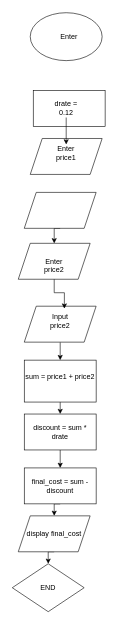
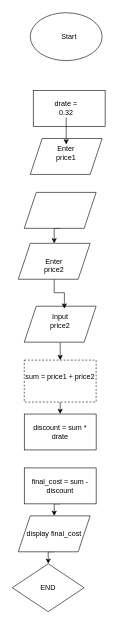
  <mxCell id="0" />
  <mxCell id="1" parent="0" />
  <mxCell id="2" value="" style="ellipse;whiteSpace=wrap;html=1;" vertex="1" parent="1"><mxGeometry x="50" y="20" width="120" height="80" as="geometry" /></mxCell>
  <mxCell id="3" value="" style="rounded=0;whiteSpace=wrap;html=1;" vertex="1" parent="1"><mxGeometry x="55" y="150" width="120" height="60" as="geometry" /></mxCell>
  <mxCell id="4" value="" style="shape=parallelogram;perimeter=parallelogramPerimeter;whiteSpace=wrap;html=1;fixedSize=1;" vertex="1" parent="1"><mxGeometry x="50" y="230" width="120" height="60" as="geometry" /></mxCell>
  <mxCell id="5" style="edgeStyle=orthogonalEdgeStyle;rounded=0;orthogonalLoop=1;jettySize=auto;html=1;exitX=0.5;exitY=1;exitDx=0;exitDy=0;entryX=0.5;entryY=0;entryDx=0;entryDy=0;" edge="1" parent="1" source="6" target="11"><mxGeometry relative="1" as="geometry" /></mxCell>
  <mxCell id="6" value="" style="shape=parallelogram;perimeter=parallelogramPerimeter;whiteSpace=wrap;html=1;fixedSize=1;" vertex="1" parent="1"><mxGeometry x="40" y="320" width="120" height="60" as="geometry" /></mxCell>
- <mxCell id="7" value="Enter" style="text;html=1;align=center;verticalAlign=middle;whiteSpace=wrap;rounded=0;" vertex="1" parent="1"><mxGeometry x="85" y="45" width="60" height="30" as="geometry" /></mxCell>
+ <mxCell id="7" value="Start" style="text;html=1;align=center;verticalAlign=middle;whiteSpace=wrap;rounded=0;" vertex="1" parent="1"><mxGeometry x="85" y="45" width="60" height="30" as="geometry" /></mxCell>
  <mxCell id="8" value="" style="edgeStyle=orthogonalEdgeStyle;rounded=0;orthogonalLoop=1;jettySize=auto;html=1;" edge="1" parent="1" source="9" target="10"><mxGeometry relative="1" as="geometry" /></mxCell>
- <mxCell id="9" value="drate = 0.12" style="text;html=1;align=center;verticalAlign=middle;whiteSpace=wrap;rounded=0;" vertex="1" parent="1"><mxGeometry x="80" y="165" width="60" height="30" as="geometry" /></mxCell>
+ <mxCell id="9" value="drate = 0.32" style="text;html=1;align=center;verticalAlign=middle;whiteSpace=wrap;rounded=0;" vertex="1" parent="1"><mxGeometry x="80" y="165" width="60" height="30" as="geometry" /></mxCell>
  <mxCell id="10" value="Enter price1" style="text;html=1;align=center;verticalAlign=middle;whiteSpace=wrap;rounded=0;" vertex="1" parent="1"><mxGeometry x="80" y="240" width="60" height="30" as="geometry" /></mxCell>
  <mxCell id="11" value="" style="shape=parallelogram;perimeter=parallelogramPerimeter;whiteSpace=wrap;html=1;fixedSize=1;" vertex="1" parent="1"><mxGeometry x="30" y="405" width="120" height="60" as="geometry" /></mxCell>
  <mxCell id="12" value="&lt;div&gt;Enter price2&lt;/div&gt;&lt;div&gt;&lt;br&gt;&lt;/div&gt;" style="text;html=1;align=center;verticalAlign=middle;whiteSpace=wrap;rounded=0;" vertex="1" parent="1"><mxGeometry x="60" y="435" width="60" height="30" as="geometry" /></mxCell>
  <mxCell id="13" style="edgeStyle=orthogonalEdgeStyle;rounded=0;orthogonalLoop=1;jettySize=auto;html=1;exitX=0.5;exitY=1;exitDx=0;exitDy=0;entryX=0.5;entryY=0;entryDx=0;entryDy=0;" edge="1" parent="1" source="14" target="18"><mxGeometry relative="1" as="geometry" /></mxCell>
  <mxCell id="14" value="" style="shape=parallelogram;perimeter=parallelogramPerimeter;whiteSpace=wrap;html=1;fixedSize=1;" vertex="1" parent="1"><mxGeometry x="40" y="510" width="120" height="60" as="geometry" /></mxCell>
  <mxCell id="15" value="Input price2" style="text;html=1;align=center;verticalAlign=middle;whiteSpace=wrap;rounded=0;" vertex="1" parent="1"><mxGeometry x="70" y="520" width="60" height="30" as="geometry" /></mxCell>
  <mxCell id="16" style="edgeStyle=orthogonalEdgeStyle;rounded=0;orthogonalLoop=1;jettySize=auto;html=1;exitX=0.5;exitY=1;exitDx=0;exitDy=0;entryX=0.558;entryY=0.067;entryDx=0;entryDy=0;entryPerimeter=0;" edge="1" parent="1" source="12" target="14"><mxGeometry relative="1" as="geometry" /></mxCell>
  <mxCell id="17" style="edgeStyle=orthogonalEdgeStyle;rounded=0;orthogonalLoop=1;jettySize=auto;html=1;exitX=0.5;exitY=1;exitDx=0;exitDy=0;entryX=0.5;entryY=0;entryDx=0;entryDy=0;" edge="1" parent="1" source="18" target="20"><mxGeometry relative="1" as="geometry" /></mxCell>
- <mxCell id="18" value="sum = price1 + price2&lt;div&gt;&lt;br/&gt;&lt;/div&gt;" style="rounded=0;whiteSpace=wrap;html=1;" vertex="1" parent="1"><mxGeometry x="40" y="600" width="120" height="70" as="geometry" /></mxCell>
- <mxCell id="19" style="edgeStyle=orthogonalEdgeStyle;rounded=0;orthogonalLoop=1;jettySize=auto;html=1;exitX=0.5;exitY=1;exitDx=0;exitDy=0;entryX=0.5;entryY=0;entryDx=0;entryDy=0;" edge="1" parent="1" source="20" target="22"><mxGeometry relative="1" as="geometry" /></mxCell>
+ <mxCell id="18" value="sum = price1 + price2&lt;div&gt;&lt;br/&gt;&lt;/div&gt;" style="rounded=0;whiteSpace=wrap;html=1;dashed=1;" vertex="1" parent="1"><mxGeometry x="40" y="600" width="120" height="70" as="geometry" /></mxCell>
  <mxCell id="20" value="discount = sum * drate" style="rounded=0;whiteSpace=wrap;html=1;" vertex="1" parent="1"><mxGeometry x="40" y="690" width="120" height="60" as="geometry" /></mxCell>
  <mxCell id="21" style="edgeStyle=orthogonalEdgeStyle;rounded=0;orthogonalLoop=1;jettySize=auto;html=1;exitX=0.5;exitY=1;exitDx=0;exitDy=0;entryX=0.5;entryY=0;entryDx=0;entryDy=0;" edge="1" parent="1" source="22" target="24"><mxGeometry relative="1" as="geometry" /></mxCell>
  <mxCell id="22" value="final_cost = sum - discount" style="rounded=0;whiteSpace=wrap;html=1;" vertex="1" parent="1"><mxGeometry x="40" y="780" width="120" height="60" as="geometry" /></mxCell>
  <mxCell id="23" style="edgeStyle=orthogonalEdgeStyle;rounded=0;orthogonalLoop=1;jettySize=auto;html=1;exitX=0.5;exitY=1;exitDx=0;exitDy=0;entryX=0.5;entryY=0;entryDx=0;entryDy=0;" edge="1" parent="1" source="24" target="25"><mxGeometry relative="1" as="geometry" /></mxCell>
  <mxCell id="24" value="display final_cost" style="shape=parallelogram;perimeter=parallelogramPerimeter;whiteSpace=wrap;html=1;fixedSize=1;" vertex="1" parent="1"><mxGeometry x="30" y="860" width="120" height="60" as="geometry" /></mxCell>
  <mxCell id="25" value="END" style="rhombus;whiteSpace=wrap;html=1;" vertex="1" parent="1"><mxGeometry x="20" y="940" width="120" height="80" as="geometry" /></mxCell>
